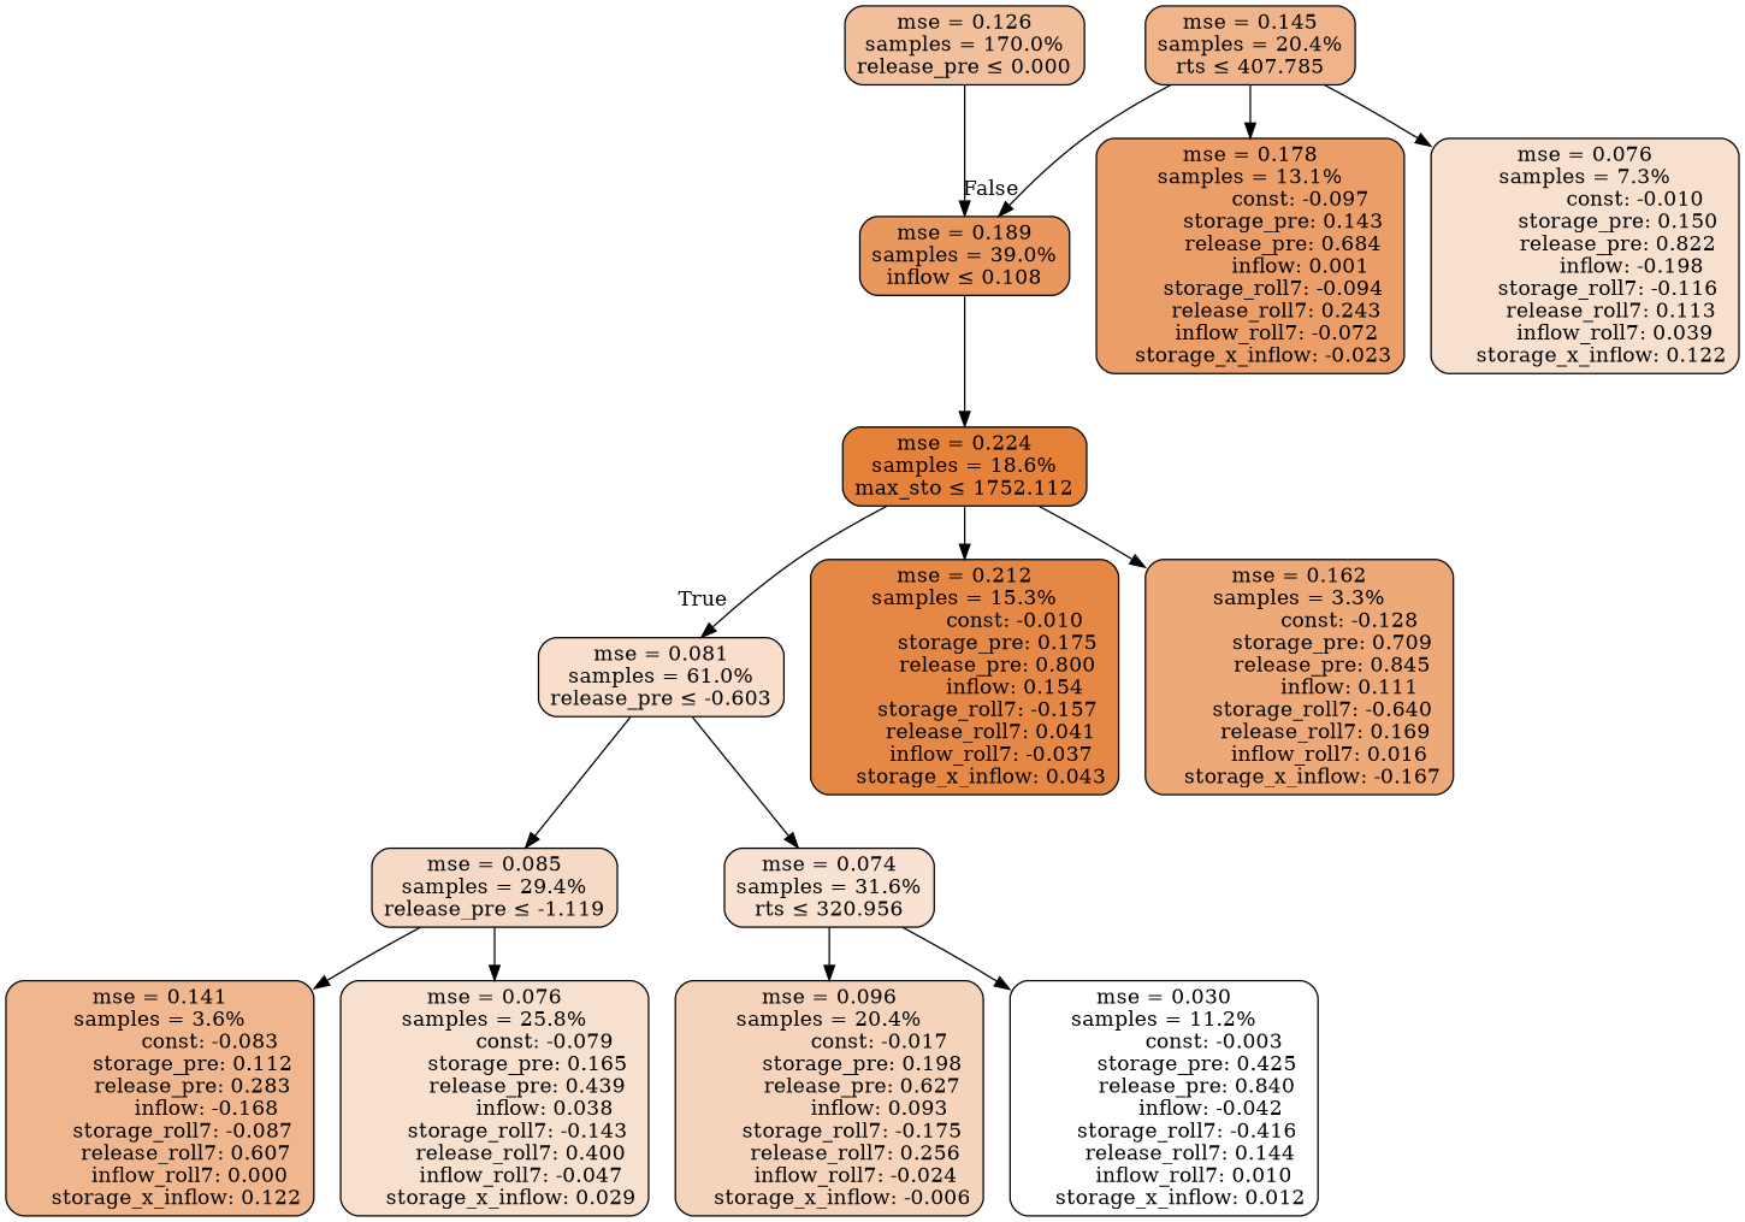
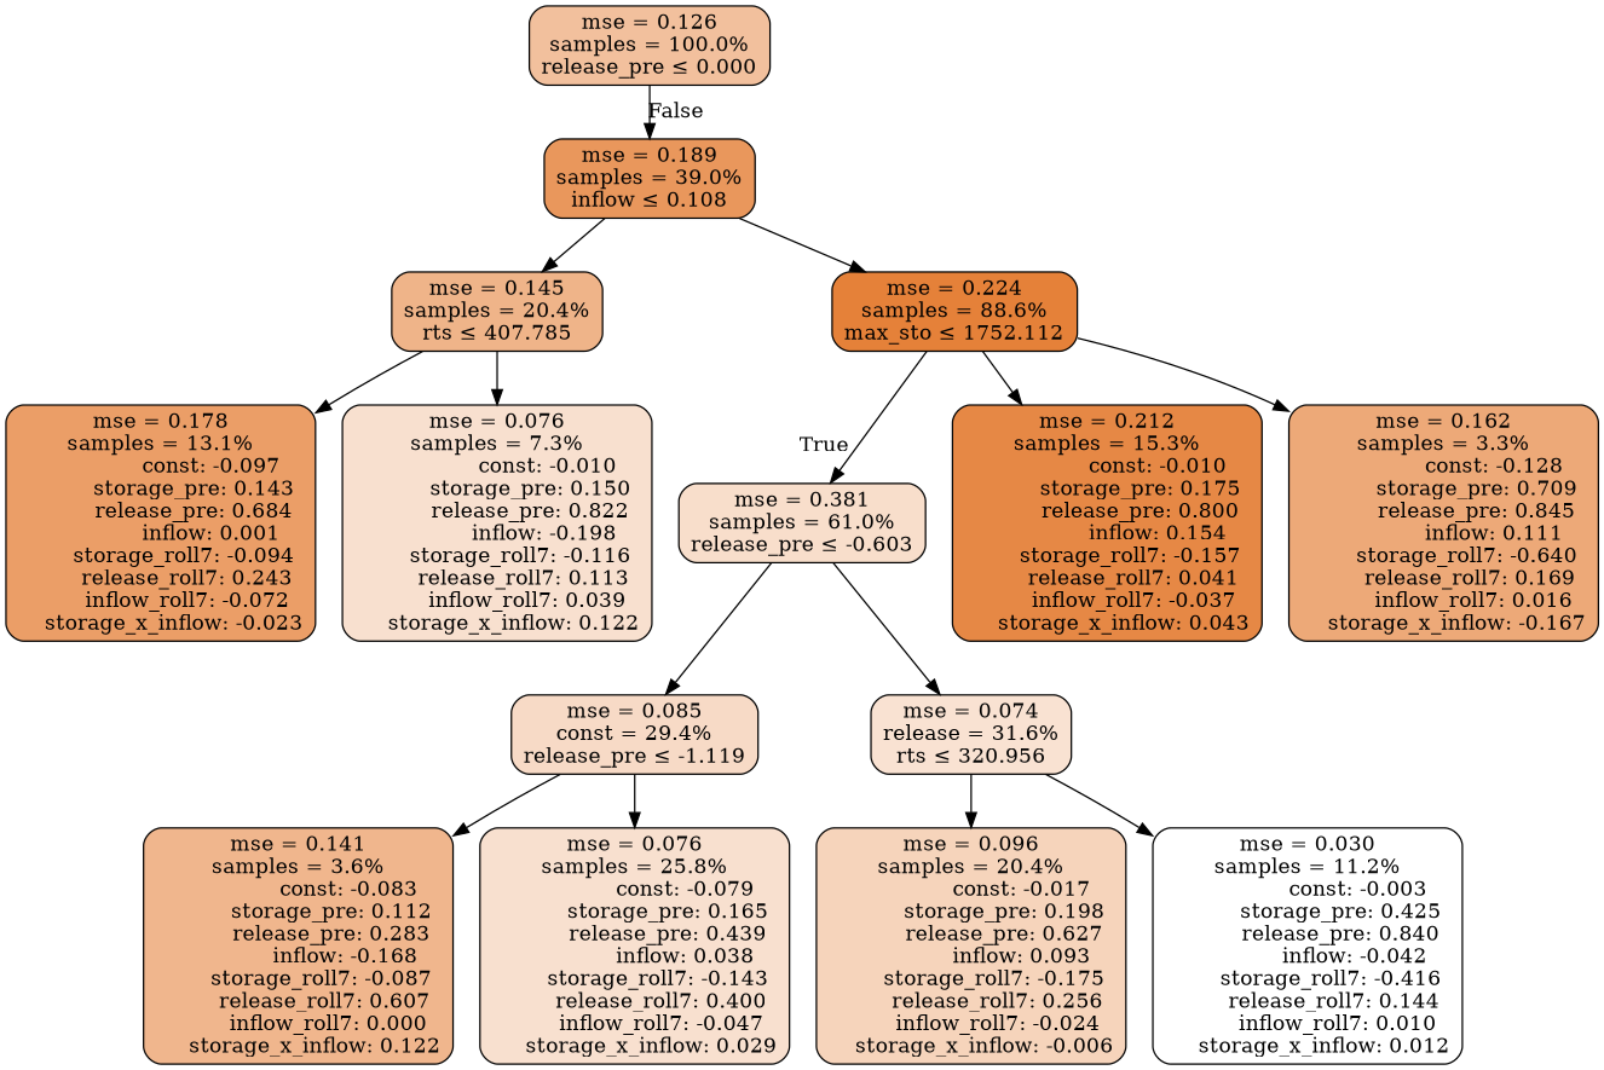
  digraph {
    fontname="DejaVu Serif"
    node [color=black fillcolor="#f8e0cf" fontname="DejaVu Serif" shape=rectangle style="filled, rounded"]
    edge [fontname="DejaVu Serif"]
-   n1 [fillcolor="#f2c09d" label="mse = 0.126\nsamples = 170.0%\nrelease_pre &le; 0.000"]
+   n1 [fillcolor="#f2c09d" label="mse = 0.126\nsamples = 100.0%\nrelease_pre &le; 0.000"]
    n2 [fillcolor="#e9975c" label="mse = 0.189\nsamples = 39.0%\ninflow &le; 0.108"]
-   n3 [fillcolor="#f8decb" label="mse = 0.081\nsamples = 61.0%\nrelease_pre &le; -0.603"]
-   n4 [fillcolor="#f7dac6" label="mse = 0.085\nsamples = 29.4%\nrelease_pre &le; -1.119"]
-   n5 [fillcolor="#f9e2d2" label="mse = 0.074\nsamples = 31.6%\nrts &le; 320.956"]
+   n3 [fillcolor="#f8decb" label="mse = 0.381\nsamples = 61.0%\nrelease_pre &le; -0.603"]
+   n4 [fillcolor="#f7dac6" label="mse = 0.085\nconst = 29.4%\nrelease_pre &le; -1.119"]
+   n5 [fillcolor="#f9e2d2" label="mse = 0.074\nrelease = 31.6%\nrts &le; 320.956"]
    n6 [fillcolor="#efb489" label="mse = 0.145\nsamples = 20.4%\nrts &le; 407.785"]
-   n7 [fillcolor="#e58139" label="mse = 0.224\nsamples = 18.6%\nmax_sto &le; 1752.112"]
+   n7 [fillcolor="#e58139" label="mse = 0.224\nsamples = 88.6%\nmax_sto &le; 1752.112"]
    n8 [fillcolor="#f0b68d" label="mse = 0.141\nsamples = 3.6%\n               const: -0.083\n          storage_pre: 0.112\n          release_pre: 0.283\n              inflow: -0.168\n       storage_roll7: -0.087\n        release_roll7: 0.607\n         inflow_roll7: 0.000\n     storage_x_inflow: 0.122"]
    n9 [label="mse = 0.076\nsamples = 25.8%\n               const: -0.079\n          storage_pre: 0.165\n          release_pre: 0.439\n               inflow: 0.038\n       storage_roll7: -0.143\n        release_roll7: 0.400\n        inflow_roll7: -0.047\n     storage_x_inflow: 0.029"]
    n10 [fillcolor="#f6d4bb" label="mse = 0.096\nsamples = 20.4%\n               const: -0.017\n          storage_pre: 0.198\n          release_pre: 0.627\n               inflow: 0.093\n       storage_roll7: -0.175\n        release_roll7: 0.256\n        inflow_roll7: -0.024\n    storage_x_inflow: -0.006"]
    n11 [fillcolor="#ffffff" label="mse = 0.030\nsamples = 11.2%\n               const: -0.003\n          storage_pre: 0.425\n          release_pre: 0.840\n              inflow: -0.042\n       storage_roll7: -0.416\n        release_roll7: 0.144\n         inflow_roll7: 0.010\n     storage_x_inflow: 0.012"]
    n12 [fillcolor="#eb9e67" label="mse = 0.178\nsamples = 13.1%\n               const: -0.097\n          storage_pre: 0.143\n          release_pre: 0.684\n               inflow: 0.001\n       storage_roll7: -0.094\n        release_roll7: 0.243\n        inflow_roll7: -0.072\n    storage_x_inflow: -0.023"]
    n13 [label="mse = 0.076\nsamples = 7.3%\n               const: -0.010\n          storage_pre: 0.150\n          release_pre: 0.822\n              inflow: -0.198\n       storage_roll7: -0.116\n        release_roll7: 0.113\n         inflow_roll7: 0.039\n     storage_x_inflow: 0.122"]
    n14 [fillcolor="#e68845" label="mse = 0.212\nsamples = 15.3%\n               const: -0.010\n          storage_pre: 0.175\n          release_pre: 0.800\n               inflow: 0.154\n       storage_roll7: -0.157\n        release_roll7: 0.041\n        inflow_roll7: -0.037\n     storage_x_inflow: 0.043"]
    n15 [fillcolor="#eda978" label="mse = 0.162\nsamples = 3.3%\n               const: -0.128\n          storage_pre: 0.709\n          release_pre: 0.845\n               inflow: 0.111\n       storage_roll7: -0.640\n        release_roll7: 0.169\n         inflow_roll7: 0.016\n    storage_x_inflow: -0.167"]
    n1 -> n2 [headlabel=False labelangle=-45 labeldistance=2.5]
-   n6 -> n2
+   n2 -> n6
    n2 -> n7
    n3 -> n4
    n3 -> n5
    n4 -> n8
    n4 -> n9
    n5 -> n10
    n5 -> n11
    n6 -> n12
    n6 -> n13
    n7 -> n3 [headlabel=True labelangle=45 labeldistance=2.5]
    n7 -> n14
    n7 -> n15
  }
